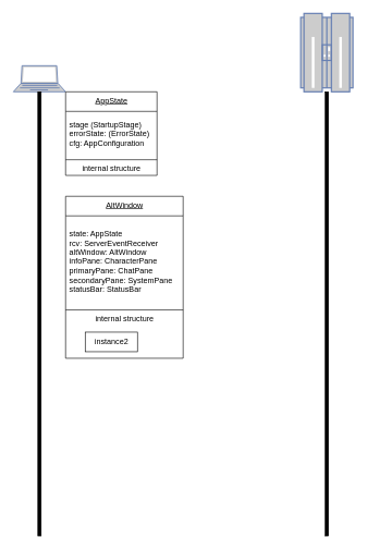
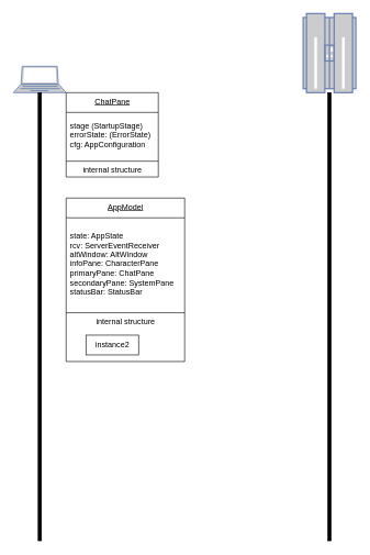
  <mxCell id="0" />
  <mxCell id="1" parent="0" />
  <mxCell id="2" value="" style="fontColor=#0066CC;verticalAlign=top;verticalLabelPosition=bottom;labelPosition=center;align=center;html=1;outlineConnect=0;fillColor=#CCCCCC;strokeColor=#6881B3;gradientColor=none;gradientDirection=north;strokeWidth=2;shape=mxgraph.networks.laptop;" vertex="1" parent="1"><mxGeometry x="20" y="100" width="80" height="40" as="geometry" /></mxCell>
  <mxCell id="3" value="" style="fontColor=#0066CC;verticalAlign=top;verticalLabelPosition=bottom;labelPosition=center;align=center;html=1;outlineConnect=0;fillColor=#CCCCCC;strokeColor=#6881B3;gradientColor=none;gradientDirection=north;strokeWidth=2;shape=mxgraph.networks.mainframe;" vertex="1" parent="1"><mxGeometry x="460" width="80" height="120" as="geometry" y="20" /></mxCell>
  <mxCell id="4" value="" style="html=1;points=[];perimeter=orthogonalPerimeter;fillColor=strokeColor;" vertex="1" parent="1"><mxGeometry x="57.5" y="140" width="5" height="680" as="geometry" /></mxCell>
  <mxCell id="5" value="" style="html=1;points=[];perimeter=orthogonalPerimeter;fillColor=strokeColor;" vertex="1" parent="1"><mxGeometry x="497.5" y="140" width="5" height="680" as="geometry" /></mxCell>
- <mxCell id="6" value="AppState" style="swimlane;fontStyle=4;align=center;verticalAlign=top;childLayout=stackLayout;horizontal=1;startSize=30;horizontalStack=0;resizeParent=1;resizeParentMax=0;resizeLast=0;collapsible=0;marginBottom=0;html=1;" vertex="1" parent="1"><mxGeometry x="100" y="140" width="140" height="128" as="geometry" /></mxCell>
+ <mxCell id="6" value="ChatPane" style="swimlane;fontStyle=4;align=center;verticalAlign=top;childLayout=stackLayout;horizontal=1;startSize=30;horizontalStack=0;resizeParent=1;resizeParentMax=0;resizeLast=0;collapsible=0;marginBottom=0;html=1;" vertex="1" parent="1"><mxGeometry x="100" y="140" width="140" height="128" as="geometry" /></mxCell>
  <mxCell id="7" value="stage (StartupStage)&lt;br&gt;errorState: (ErrorState)&lt;br&gt;cfg: AppConfiguration" style="html=1;strokeColor=none;fillColor=none;align=left;verticalAlign=middle;spacingLeft=4;spacingRight=4;rotatable=0;points=[[0,0.5],[1,0.5]];resizeWidth=1;" vertex="1" parent="6"><mxGeometry y="30" width="140" height="70" as="geometry" /></mxCell>
  <mxCell id="8" value="" style="line;strokeWidth=1;fillColor=none;align=left;verticalAlign=middle;spacingTop=-1;spacingLeft=3;spacingRight=3;rotatable=0;labelPosition=right;points=[];portConstraint=eastwest;" vertex="1" parent="6"><mxGeometry y="100" width="140" height="8" as="geometry" /></mxCell>
  <mxCell id="9" value="internal structure" style="html=1;strokeColor=none;fillColor=none;align=center;verticalAlign=middle;spacingLeft=4;spacingRight=4;rotatable=0;points=[[0,0.5],[1,0.5]];resizeWidth=1;" vertex="1" parent="6"><mxGeometry y="108" width="140" height="20" as="geometry" /></mxCell>
- <mxCell id="10" value="AltWindow&lt;br&gt;" style="swimlane;fontStyle=4;align=center;verticalAlign=top;childLayout=stackLayout;horizontal=1;startSize=30;horizontalStack=0;resizeParent=1;resizeParentMax=0;resizeLast=0;collapsible=0;marginBottom=0;html=1;" vertex="1" parent="1"><mxGeometry x="100" y="300" width="180" height="248" as="geometry" /></mxCell>
+ <mxCell id="10" value="AppModel&lt;br&gt;" style="swimlane;fontStyle=4;align=center;verticalAlign=top;childLayout=stackLayout;horizontal=1;startSize=30;horizontalStack=0;resizeParent=1;resizeParentMax=0;resizeLast=0;collapsible=0;marginBottom=0;html=1;" vertex="1" parent="1"><mxGeometry x="100" y="300" width="180" height="248" as="geometry" /></mxCell>
  <mxCell id="11" value="state: AppState&lt;br&gt;rcv: ServerEventReceiver&lt;br&gt;altWindow: AltWindow&lt;br&gt;infoPane: CharacterPane&lt;br&gt;primaryPane: ChatPane&lt;br&gt;secondaryPane: SystemPane&lt;br&gt;statusBar: StatusBar" style="html=1;strokeColor=none;fillColor=none;align=left;verticalAlign=middle;spacingLeft=4;spacingRight=4;rotatable=0;points=[[0,0.5],[1,0.5]];resizeWidth=1;" vertex="1" parent="10"><mxGeometry y="30" width="180" height="140" as="geometry" /></mxCell>
  <mxCell id="12" value="" style="line;strokeWidth=1;fillColor=none;align=left;verticalAlign=middle;spacingTop=-1;spacingLeft=3;spacingRight=3;rotatable=0;labelPosition=right;points=[];portConstraint=eastwest;" vertex="1" parent="10"><mxGeometry y="170" width="180" height="8" as="geometry" /></mxCell>
  <mxCell id="13" value="internal structure" style="html=1;strokeColor=none;fillColor=none;align=center;verticalAlign=middle;spacingLeft=4;spacingRight=4;rotatable=0;points=[[0,0.5],[1,0.5]];resizeWidth=1;" vertex="1" parent="10"><mxGeometry y="178" width="180" height="20" as="geometry" /></mxCell>
  <mxCell id="14" value="" style="swimlane;fontStyle=1;align=center;verticalAlign=top;horizontal=1;startSize=0;collapsible=0;marginBottom=0;html=1;strokeColor=none;fillColor=none;" vertex="1" parent="10"><mxGeometry y="198" width="180" height="50" as="geometry" /></mxCell>
  <mxCell id="15" value="instance2" style="html=1;align=center;verticalAlign=middle;rotatable=0;" vertex="1" parent="14"><mxGeometry width="80" height="30" relative="1" as="geometry"><mxPoint x="30" y="10" as="offset" /></mxGeometry></mxCell>
